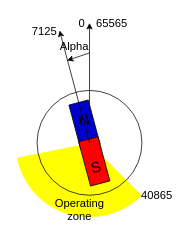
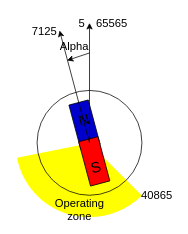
  <mxCell id="0" />
  <mxCell id="1" parent="0" />
  <mxCell id="2" value="" style="group;rotation=-15;" vertex="1" connectable="0" parent="1"><mxGeometry x="102.75" y="139.38" width="126.25" height="150" as="geometry" /></mxCell>
  <mxCell id="3" value="" style="verticalLabelPosition=bottom;verticalAlign=top;html=1;shape=mxgraph.basic.pie;startAngle=0.375;endAngle=0.719;strokeWidth=3;fontSize=15;fontColor=#000000;fillColor=#FFFF00;strokeColor=none;" vertex="1" parent="2"><mxGeometry x="-82.5" y="-47.5" width="197.5" height="197.5" as="geometry" /></mxCell>
  <mxCell id="4" value="" style="rounded=0;whiteSpace=wrap;html=1;strokeColor=#000000;fillColor=#0000CC;rotation=-105;" vertex="1" parent="2"><mxGeometry x="-21" y="13" width="61.176" height="26.686" as="geometry" /></mxCell>
  <mxCell id="5" value="N" style="text;html=1;strokeColor=none;fillColor=none;align=center;verticalAlign=middle;whiteSpace=wrap;rounded=0;fontSize=20;rotation=-15;" vertex="1" parent="2"><mxGeometry x="-7" y="13" width="30.588" height="12.558" as="geometry" /></mxCell>
  <mxCell id="6" value="" style="rounded=0;whiteSpace=wrap;html=1;strokeColor=#000000;rotation=-105;fillColor=#FF0000;" vertex="1" parent="2"><mxGeometry x="-8" y="62" width="61.176" height="26.686" as="geometry" /></mxCell>
  <mxCell id="7" value="S" style="text;html=1;strokeColor=none;fillColor=none;align=center;verticalAlign=middle;whiteSpace=wrap;rounded=0;fontSize=20;rotation=-15;" vertex="1" parent="2"><mxGeometry x="9" y="76" width="30.588" height="12.558" as="geometry" /></mxCell>
  <mxCell id="8" value="Operating zone" style="text;html=1;strokeColor=none;fillColor=none;align=center;verticalAlign=middle;whiteSpace=wrap;rounded=0;fontSize=15;fontColor=#000000;" vertex="1" parent="2"><mxGeometry x="-16.41" y="130" width="40" height="20" as="geometry" /></mxCell>
  <mxCell id="9" value="40865" style="text;html=1;strokeColor=none;fillColor=none;align=center;verticalAlign=middle;whiteSpace=wrap;rounded=0;fontSize=15;fontColor=#000000;" vertex="1" parent="2"><mxGeometry x="86.25" y="110" width="40" height="20" as="geometry" /></mxCell>
  <mxCell id="10" value="" style="endArrow=classic;html=1;strokeColor=#000000;fontSize=20;exitX=0.917;exitY=0.51;exitDx=0;exitDy=0;exitPerimeter=0;" edge="1" parent="1" source="6"><mxGeometry width="50" height="50" relative="1" as="geometry"><mxPoint x="109" y="200" as="sourcePoint" /><mxPoint x="119" y="30" as="targetPoint" /></mxGeometry></mxCell>
  <mxCell id="11" value="" style="endArrow=classic;html=1;strokeColor=#000000;fontSize=20;" edge="1" parent="1"><mxGeometry width="50" height="50" relative="1" as="geometry"><mxPoint x="119" y="190" as="sourcePoint" /><mxPoint x="79" y="40" as="targetPoint" /></mxGeometry></mxCell>
  <mxCell id="12" value="" style="ellipse;whiteSpace=wrap;html=1;aspect=fixed;fillColor=none;strokeColor=#000000;perimeterSpacing=0;" vertex="1" parent="1"><mxGeometry x="49" y="120" width="140" height="140" as="geometry" /></mxCell>
  <mxCell id="13" value="" style="endArrow=classic;html=1;strokeColor=#000000;fontSize=20;" edge="1" parent="1"><mxGeometry width="50" height="50" relative="1" as="geometry"><mxPoint x="119" y="70" as="sourcePoint" /><mxPoint x="89" y="80" as="targetPoint" /></mxGeometry></mxCell>
  <mxCell id="14" value="Alpha" style="text;html=1;strokeColor=none;fillColor=none;align=center;verticalAlign=middle;whiteSpace=wrap;rounded=0;fontSize=15;fontColor=#000000;" vertex="1" parent="1"><mxGeometry x="79" y="50" width="40" height="20" as="geometry" /></mxCell>
- <mxCell id="15" value="0" style="text;html=1;strokeColor=none;fillColor=none;align=center;verticalAlign=middle;whiteSpace=wrap;rounded=0;fontSize=15;fontColor=#000000;" vertex="1" parent="1"><mxGeometry x="89" y="20" width="40" height="20" as="geometry" /></mxCell>
+ <mxCell id="15" value="5" style="text;html=1;strokeColor=none;fillColor=none;align=center;verticalAlign=middle;whiteSpace=wrap;rounded=0;fontSize=15;fontColor=#000000;" vertex="1" parent="1"><mxGeometry x="89" y="20" width="40" height="20" as="geometry" /></mxCell>
  <mxCell id="16" value="7125" style="text;html=1;strokeColor=none;fillColor=none;align=center;verticalAlign=middle;whiteSpace=wrap;rounded=0;fontSize=15;fontColor=#000000;" vertex="1" parent="1"><mxGeometry x="39" y="30" width="40" height="20" as="geometry" /></mxCell>
  <mxCell id="17" value="65565" style="text;html=1;strokeColor=none;fillColor=none;align=center;verticalAlign=middle;whiteSpace=wrap;rounded=0;fontSize=15;fontColor=#000000;" vertex="1" parent="1"><mxGeometry x="129" y="20" width="40" height="20" as="geometry" /></mxCell>
